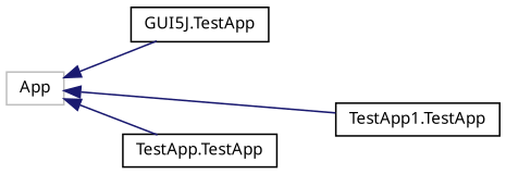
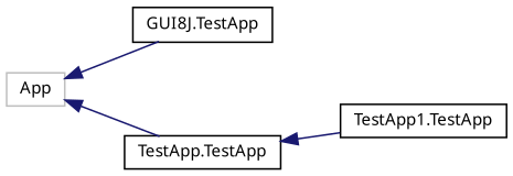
  digraph {
    fontname="Noto Sans"
    rankdir=LR
    node [color=black fillcolor=white fontname="Noto Sans" fontsize=10 shape=record style=filled]
    edge [color=midnightblue dir=back fontname="Noto Sans" fontsize=10 labelfontname=Helvetica labelfontsize=10 style=solid]
    n1 [color=grey75 height=0.2 label=App width=0.4]
-   n2 [height=0.2 label="GUI5J.TestApp" width=0.4]
+   n2 [height=0.2 label="GUI8J.TestApp" width=0.4]
    n3 [height=0.2 label="TestApp1.TestApp" width=0.4]
    n4 [height=0.2 label="TestApp.TestApp" width=0.4]
    n1 -> n2
-   n1 -> n3
+   n4 -> n3
    n1 -> n4
  }
